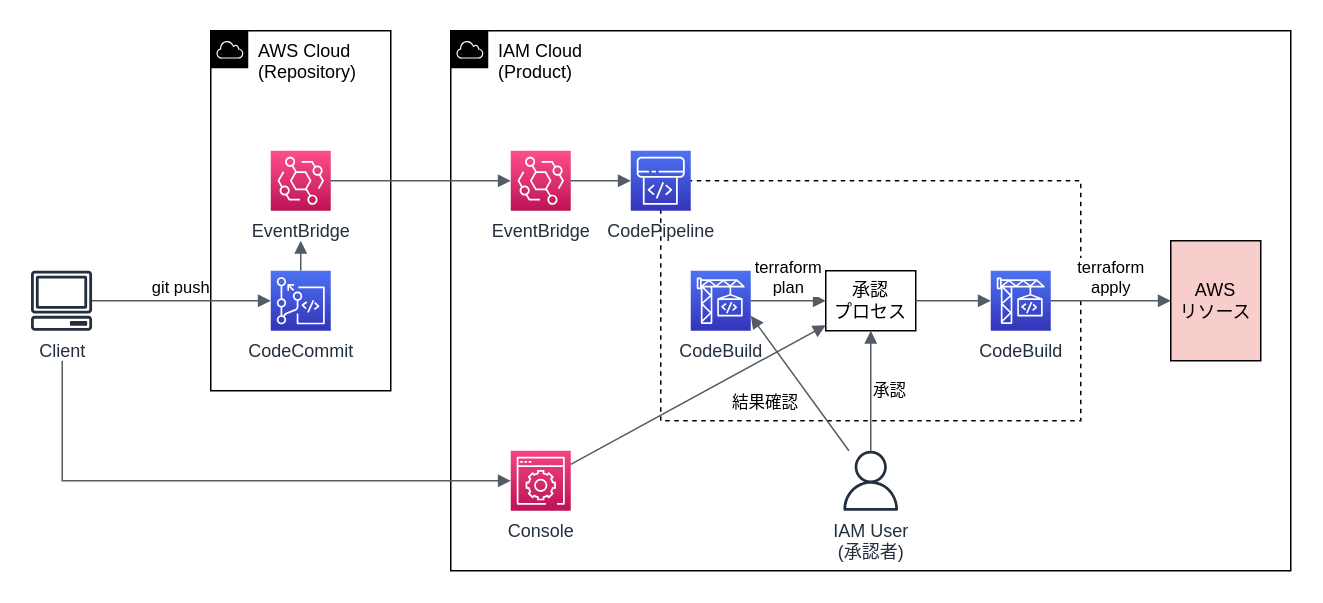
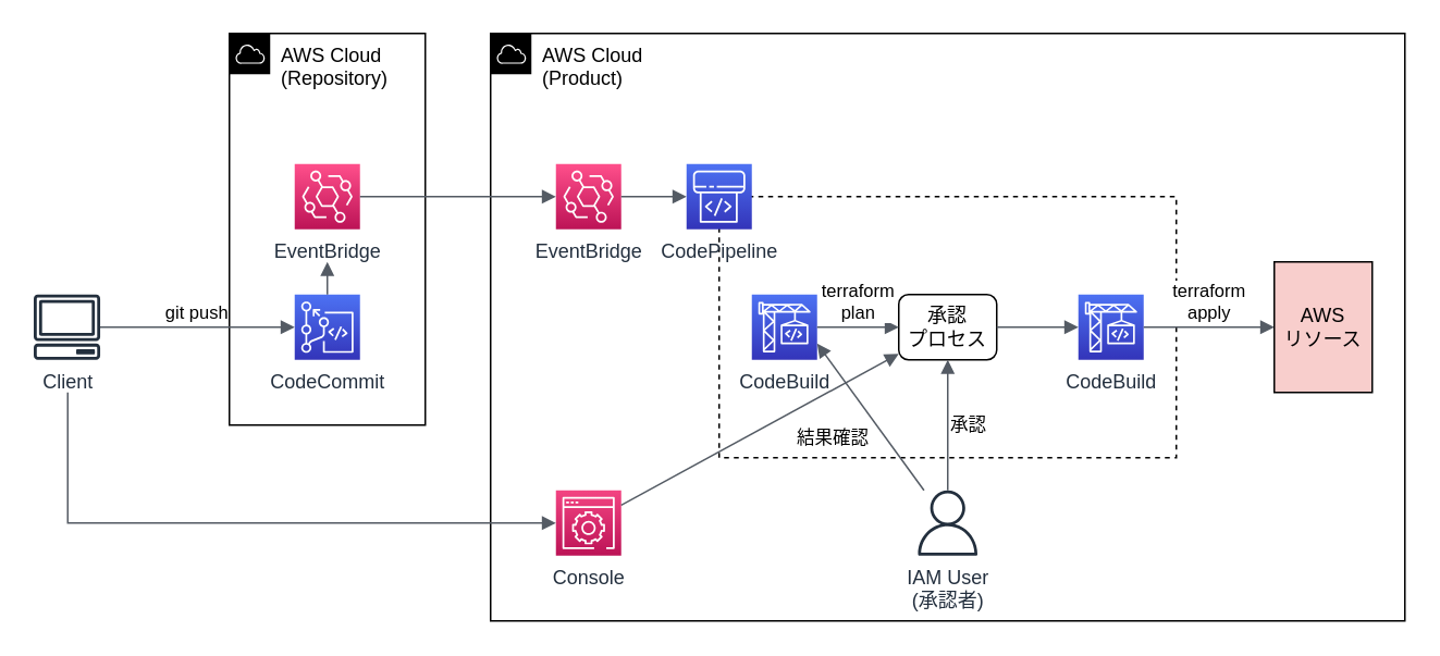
  <mxCell id="0" />
  <mxCell id="1" parent="0" />
- <mxCell id="2" value="IAM Cloud&lt;br&gt;(Product)" style="sketch=0;outlineConnect=0;gradientColor=none;html=1;whiteSpace=wrap;fontSize=12;fontStyle=0;shape=mxgraph.aws4.group;grIcon=mxgraph.aws4.group_aws_cloud;strokeColor=#000000;fillColor=none;verticalAlign=top;align=left;spacingLeft=30;fontColor=#000000;dashed=0;" parent="1" vertex="1"><mxGeometry x="300" y="20" width="560" height="360" as="geometry" /></mxCell>
+ <mxCell id="2" value="AWS Cloud&lt;br&gt;(Product)" style="sketch=0;outlineConnect=0;gradientColor=none;html=1;whiteSpace=wrap;fontSize=12;fontStyle=0;shape=mxgraph.aws4.group;grIcon=mxgraph.aws4.group_aws_cloud;strokeColor=#000000;fillColor=none;verticalAlign=top;align=left;spacingLeft=30;fontColor=#000000;dashed=0;" parent="1" vertex="1"><mxGeometry x="300" y="20" width="560" height="360" as="geometry" /></mxCell>
  <mxCell id="3" value="" style="rounded=0;whiteSpace=wrap;html=1;fillColor=none;strokeColor=#000000;dashed=1;" parent="1" vertex="1"><mxGeometry x="440" y="120" width="280" height="160" as="geometry" /></mxCell>
  <mxCell id="4" value="AWS Cloud&lt;br&gt;(Repository)" style="sketch=0;outlineConnect=0;gradientColor=none;html=1;whiteSpace=wrap;fontSize=12;fontStyle=0;shape=mxgraph.aws4.group;grIcon=mxgraph.aws4.group_aws_cloud;strokeColor=#000000;fillColor=none;verticalAlign=top;align=left;spacingLeft=30;fontColor=#000000;dashed=0;" parent="1" vertex="1"><mxGeometry x="140" y="20" width="120" height="240" as="geometry" /></mxCell>
  <mxCell id="5" value="CodePipeline" style="sketch=0;points=[[0,0,0],[0.25,0,0],[0.5,0,0],[0.75,0,0],[1,0,0],[0,1,0],[0.25,1,0],[0.5,1,0],[0.75,1,0],[1,1,0],[0,0.25,0],[0,0.5,0],[0,0.75,0],[1,0.25,0],[1,0.5,0],[1,0.75,0]];outlineConnect=0;fontColor=#232F3E;gradientColor=#4D72F3;gradientDirection=north;fillColor=#3334B9;strokeColor=#ffffff;dashed=0;verticalLabelPosition=bottom;verticalAlign=top;align=center;html=1;fontSize=12;fontStyle=0;aspect=fixed;shape=mxgraph.aws4.resourceIcon;resIcon=mxgraph.aws4.codepipeline;" parent="1" vertex="1"><mxGeometry x="420" y="100" width="40" height="40" as="geometry" /></mxCell>
  <mxCell id="6" value="CodeCommit" style="sketch=0;points=[[0,0,0],[0.25,0,0],[0.5,0,0],[0.75,0,0],[1,0,0],[0,1,0],[0.25,1,0],[0.5,1,0],[0.75,1,0],[1,1,0],[0,0.25,0],[0,0.5,0],[0,0.75,0],[1,0.25,0],[1,0.5,0],[1,0.75,0]];outlineConnect=0;fontColor=#232F3E;gradientColor=#4D72F3;gradientDirection=north;fillColor=#3334B9;strokeColor=#ffffff;dashed=0;verticalLabelPosition=bottom;verticalAlign=top;align=center;html=1;fontSize=12;fontStyle=0;aspect=fixed;shape=mxgraph.aws4.resourceIcon;resIcon=mxgraph.aws4.codecommit;" parent="1" vertex="1"><mxGeometry x="180" y="180" width="40" height="40" as="geometry" /></mxCell>
  <mxCell id="7" value="CodeBuild" style="sketch=0;points=[[0,0,0],[0.25,0,0],[0.5,0,0],[0.75,0,0],[1,0,0],[0,1,0],[0.25,1,0],[0.5,1,0],[0.75,1,0],[1,1,0],[0,0.25,0],[0,0.5,0],[0,0.75,0],[1,0.25,0],[1,0.5,0],[1,0.75,0]];outlineConnect=0;fontColor=#232F3E;gradientColor=#4D72F3;gradientDirection=north;fillColor=#3334B9;strokeColor=#ffffff;dashed=0;verticalLabelPosition=bottom;verticalAlign=top;align=center;html=1;fontSize=12;fontStyle=0;aspect=fixed;shape=mxgraph.aws4.resourceIcon;resIcon=mxgraph.aws4.codebuild;" parent="1" vertex="1"><mxGeometry x="460" y="180" width="40" height="40" as="geometry" /></mxCell>
  <mxCell id="8" value="CodeBuild" style="sketch=0;points=[[0,0,0],[0.25,0,0],[0.5,0,0],[0.75,0,0],[1,0,0],[0,1,0],[0.25,1,0],[0.5,1,0],[0.75,1,0],[1,1,0],[0,0.25,0],[0,0.5,0],[0,0.75,0],[1,0.25,0],[1,0.5,0],[1,0.75,0]];outlineConnect=0;fontColor=#232F3E;gradientColor=#4D72F3;gradientDirection=north;fillColor=#3334B9;strokeColor=#ffffff;dashed=0;verticalLabelPosition=bottom;verticalAlign=top;align=center;html=1;fontSize=12;fontStyle=0;aspect=fixed;shape=mxgraph.aws4.resourceIcon;resIcon=mxgraph.aws4.codebuild;" parent="1" vertex="1"><mxGeometry x="660" y="180" width="40" height="40" as="geometry" /></mxCell>
  <mxCell id="9" value="EventBridge" style="sketch=0;points=[[0,0,0],[0.25,0,0],[0.5,0,0],[0.75,0,0],[1,0,0],[0,1,0],[0.25,1,0],[0.5,1,0],[0.75,1,0],[1,1,0],[0,0.25,0],[0,0.5,0],[0,0.75,0],[1,0.25,0],[1,0.5,0],[1,0.75,0]];outlineConnect=0;fontColor=#232F3E;gradientColor=#FF4F8B;gradientDirection=north;fillColor=#BC1356;strokeColor=#ffffff;dashed=0;verticalLabelPosition=bottom;verticalAlign=top;align=center;html=1;fontSize=12;fontStyle=0;aspect=fixed;shape=mxgraph.aws4.resourceIcon;resIcon=mxgraph.aws4.eventbridge;" parent="1" vertex="1"><mxGeometry x="180" y="100" width="40" height="40" as="geometry" /></mxCell>
  <mxCell id="10" value="EventBridge" style="sketch=0;points=[[0,0,0],[0.25,0,0],[0.5,0,0],[0.75,0,0],[1,0,0],[0,1,0],[0.25,1,0],[0.5,1,0],[0.75,1,0],[1,1,0],[0,0.25,0],[0,0.5,0],[0,0.75,0],[1,0.25,0],[1,0.5,0],[1,0.75,0]];outlineConnect=0;fontColor=#232F3E;gradientColor=#FF4F8B;gradientDirection=north;fillColor=#BC1356;strokeColor=#ffffff;dashed=0;verticalLabelPosition=bottom;verticalAlign=top;align=center;html=1;fontSize=12;fontStyle=0;aspect=fixed;shape=mxgraph.aws4.resourceIcon;resIcon=mxgraph.aws4.eventbridge;" parent="1" vertex="1"><mxGeometry x="340" y="100" width="40" height="40" as="geometry" /></mxCell>
  <mxCell id="11" value="git push" style="html=1;endArrow=block;elbow=vertical;startArrow=none;endFill=1;strokeColor=#545B64;rounded=0;fontColor=#000000;labelBackgroundColor=#FFFFFF;entryX=0;entryY=0.5;entryDx=0;entryDy=0;entryPerimeter=0;labelPosition=center;verticalLabelPosition=top;align=center;verticalAlign=bottom;" parent="1" target="6" edge="1"><mxGeometry width="100" relative="1" as="geometry"><mxPoint y="200" as="sourcePoint" x="60" /><mxPoint x="148.5" y="199.631" as="targetPoint" /></mxGeometry></mxCell>
  <mxCell id="12" value="" style="html=1;endArrow=block;elbow=vertical;startArrow=none;endFill=1;strokeColor=#545B64;rounded=0;labelBackgroundColor=none;fontColor=#000000;exitX=0.5;exitY=0;exitDx=0;exitDy=0;exitPerimeter=0;labelPosition=right;verticalLabelPosition=middle;align=left;verticalAlign=middle;" parent="1" source="6" edge="1"><mxGeometry width="100" relative="1" as="geometry"><mxPoint x="460" y="280" as="sourcePoint" /><mxPoint x="200" y="160" as="targetPoint" /></mxGeometry></mxCell>
  <mxCell id="13" value="" style="html=1;endArrow=block;elbow=vertical;startArrow=none;endFill=1;strokeColor=#545B64;rounded=0;labelBackgroundColor=#FFFFFF;fontColor=#000000;exitX=1;exitY=0.5;exitDx=0;exitDy=0;exitPerimeter=0;entryX=0;entryY=0.5;entryDx=0;entryDy=0;entryPerimeter=0;" parent="1" source="9" target="10" edge="1"><mxGeometry width="100" relative="1" as="geometry"><mxPoint x="210" y="190" as="sourcePoint" /><mxPoint x="210" y="170" as="targetPoint" /></mxGeometry></mxCell>
  <mxCell id="14" value="" style="html=1;endArrow=block;elbow=vertical;startArrow=none;endFill=1;strokeColor=#545B64;rounded=0;labelBackgroundColor=#FFFFFF;fontColor=#000000;exitX=1;exitY=0.5;exitDx=0;exitDy=0;exitPerimeter=0;entryX=0;entryY=0.5;entryDx=0;entryDy=0;entryPerimeter=0;" parent="1" source="10" target="5" edge="1"><mxGeometry width="100" relative="1" as="geometry"><mxPoint x="380" y="119.5" as="sourcePoint" /><mxPoint x="420" y="120" as="targetPoint" /></mxGeometry></mxCell>
- <mxCell id="15" value="承認&lt;br&gt;プロセス" style="rounded=0;whiteSpace=wrap;html=1;fontColor=#000000;strokeColor=#000000;fillColor=none;" parent="1" vertex="1"><mxGeometry x="550" y="180" width="60" height="40" as="geometry" /></mxCell>
+ <mxCell id="15" value="承認&lt;br&gt;プロセス" style="whiteSpace=wrap;html=1;fontColor=#000000;strokeColor=#000000;fillColor=none;rounded=1;" parent="1" vertex="1"><mxGeometry x="550" y="180" width="60" height="40" as="geometry" /></mxCell>
  <mxCell id="16" value="terraform&lt;br&gt;plan" style="html=1;endArrow=block;elbow=vertical;startArrow=none;endFill=1;strokeColor=#545B64;rounded=0;labelBackgroundColor=#FFFFFF;fontColor=#000000;exitX=1;exitY=0.5;exitDx=0;exitDy=0;exitPerimeter=0;entryX=0;entryY=0.5;entryDx=0;entryDy=0;labelPosition=center;verticalLabelPosition=top;align=center;verticalAlign=bottom;" parent="1" source="7" target="15" edge="1"><mxGeometry width="100" relative="1" as="geometry"><mxPoint x="390" y="130" as="sourcePoint" /><mxPoint x="430" y="130" as="targetPoint" /></mxGeometry></mxCell>
  <mxCell id="17" value="" style="html=1;endArrow=block;elbow=vertical;startArrow=none;endFill=1;strokeColor=#545B64;rounded=0;labelBackgroundColor=#FFFFFF;fontColor=#000000;exitX=1;exitY=0.5;exitDx=0;exitDy=0;entryX=0;entryY=0.5;entryDx=0;entryDy=0;entryPerimeter=0;" parent="1" source="15" target="8" edge="1"><mxGeometry width="100" relative="1" as="geometry"><mxPoint x="510" y="210" as="sourcePoint" /><mxPoint x="560" y="210" as="targetPoint" /></mxGeometry></mxCell>
  <mxCell id="18" value="terraform&lt;br&gt;apply" style="html=1;endArrow=block;elbow=vertical;startArrow=none;endFill=1;strokeColor=#545B64;rounded=0;labelBackgroundColor=#FFFFFF;fontColor=#000000;exitX=1;exitY=0.5;exitDx=0;exitDy=0;entryX=0;entryY=0.5;entryDx=0;entryDy=0;exitPerimeter=0;labelPosition=center;verticalLabelPosition=top;align=center;verticalAlign=bottom;" parent="1" source="8" target="19" edge="1"><mxGeometry width="100" relative="1" as="geometry"><mxPoint x="620" y="210" as="sourcePoint" /><mxPoint x="670" y="210" as="targetPoint" /></mxGeometry></mxCell>
  <mxCell id="19" value="AWS&lt;br&gt;リソース" style="rounded=0;whiteSpace=wrap;html=1;fontColor=#000000;strokeColor=#000000;fillColor=#f8cecc;" parent="1" vertex="1"><mxGeometry x="780" y="160" width="60" height="80" as="geometry" /></mxCell>
  <mxCell id="20" value="Client" style="sketch=0;outlineConnect=0;fontColor=#232F3E;gradientColor=none;fillColor=#232F3D;strokeColor=none;dashed=0;verticalLabelPosition=bottom;verticalAlign=top;align=center;html=1;fontSize=12;fontStyle=0;aspect=fixed;pointerEvents=1;shape=mxgraph.aws4.client;" parent="1" vertex="1"><mxGeometry x="20" y="180" width="41.05" height="40" as="geometry" /></mxCell>
  <mxCell id="21" value="IAM User&lt;br&gt;(承認者)" style="sketch=0;outlineConnect=0;fontColor=#232F3E;gradientColor=none;fillColor=#232F3D;strokeColor=none;dashed=0;verticalLabelPosition=bottom;verticalAlign=top;align=center;html=1;fontSize=12;fontStyle=0;aspect=fixed;pointerEvents=1;shape=mxgraph.aws4.user;" parent="1" vertex="1"><mxGeometry x="560" y="300" width="40" height="40" as="geometry" /></mxCell>
  <mxCell id="22" value="Console" style="sketch=0;points=[[0,0,0],[0.25,0,0],[0.5,0,0],[0.75,0,0],[1,0,0],[0,1,0],[0.25,1,0],[0.5,1,0],[0.75,1,0],[1,1,0],[0,0.25,0],[0,0.5,0],[0,0.75,0],[1,0.25,0],[1,0.5,0],[1,0.75,0]];points=[[0,0,0],[0.25,0,0],[0.5,0,0],[0.75,0,0],[1,0,0],[0,1,0],[0.25,1,0],[0.5,1,0],[0.75,1,0],[1,1,0],[0,0.25,0],[0,0.5,0],[0,0.75,0],[1,0.25,0],[1,0.5,0],[1,0.75,0]];outlineConnect=0;fontColor=#232F3E;gradientColor=#F34482;gradientDirection=north;fillColor=#BC1356;strokeColor=#ffffff;dashed=0;verticalLabelPosition=bottom;verticalAlign=top;align=center;html=1;fontSize=12;fontStyle=0;aspect=fixed;shape=mxgraph.aws4.resourceIcon;resIcon=mxgraph.aws4.management_console;" parent="1" vertex="1"><mxGeometry x="340" y="300" width="40" height="40" as="geometry" /></mxCell>
  <mxCell id="23" value="" style="html=1;endArrow=block;elbow=vertical;startArrow=none;endFill=1;strokeColor=#545B64;rounded=0;labelBackgroundColor=#FFFFFF;fontColor=#000000;entryX=0;entryY=0.5;entryDx=0;entryDy=0;entryPerimeter=0;edgeStyle=orthogonalEdgeStyle;" parent="1" target="22" edge="1"><mxGeometry width="100" relative="1" as="geometry"><mxPoint x="41" y="240" as="sourcePoint" /><mxPoint x="350" y="130" as="targetPoint" /><Array as="points"><mxPoint x="41" y="320" /></Array></mxGeometry></mxCell>
  <mxCell id="24" value="" style="html=1;endArrow=block;elbow=vertical;startArrow=none;endFill=1;strokeColor=#545B64;rounded=0;labelBackgroundColor=#FFFFFF;fontColor=#000000;" parent="1" source="22" target="15" edge="1"><mxGeometry width="100" relative="1" as="geometry"><mxPoint x="51" y="250" as="sourcePoint" /><mxPoint x="350" y="330" as="targetPoint" /></mxGeometry></mxCell>
  <mxCell id="25" value="承認" style="html=1;endArrow=block;elbow=vertical;startArrow=none;endFill=1;strokeColor=#545B64;rounded=0;labelBackgroundColor=#FFFFFF;fontColor=#000000;entryX=0.5;entryY=1;entryDx=0;entryDy=0;labelPosition=right;verticalLabelPosition=middle;align=left;verticalAlign=middle;" parent="1" source="21" target="15" edge="1"><mxGeometry width="100" relative="1" as="geometry"><mxPoint x="390" y="330" as="sourcePoint" /><mxPoint x="571.818" y="330" as="targetPoint" /></mxGeometry></mxCell>
  <mxCell id="26" value="結果確認" style="html=1;endArrow=block;elbow=vertical;startArrow=none;endFill=1;strokeColor=#545B64;rounded=0;labelBackgroundColor=#FFFFFF;fontColor=#000000;labelPosition=left;verticalLabelPosition=bottom;align=right;verticalAlign=top;entryX=1;entryY=0.75;entryDx=0;entryDy=0;entryPerimeter=0;" parent="1" source="21" target="7" edge="1"><mxGeometry width="100" relative="1" as="geometry"><mxPoint x="590" y="310" as="sourcePoint" /><mxPoint x="590" y="230" as="targetPoint" /></mxGeometry></mxCell>
